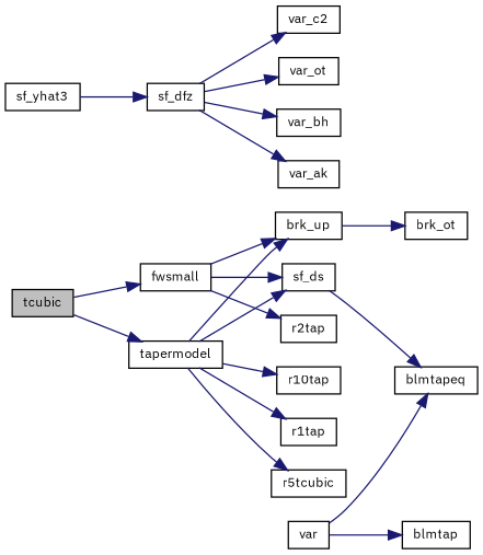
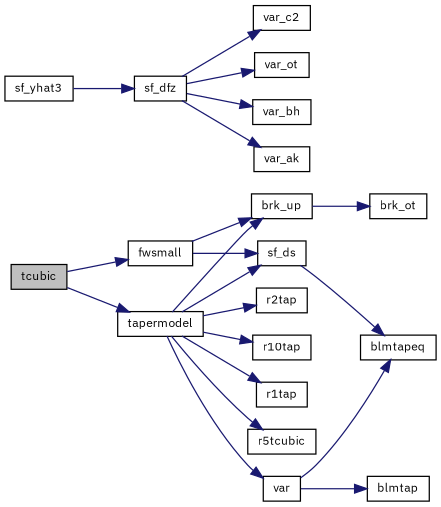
  digraph {
    fontname="IBM Plex Sans"
    rankdir=LR
    node [color=black fillcolor=white fontname="IBM Plex Sans" fontsize=10 shape=record style=filled]
    edge [color=midnightblue fontname="IBM Plex Sans" fontsize=10 labelfontname=Helvetica labelfontsize=10 style=solid]
    n1 [fillcolor=grey75 fontcolor=black height=0.2 label=tcubic width=0.4]
    n2 [height=0.2 label=fwsmall width=0.4]
    n3 [height=0.2 label=tapermodel width=0.4]
    n4 [height=0.2 label=sf_ds width=0.4]
    n5 [height=0.2 label=brk_up width=0.4]
    n6 [height=0.2 label=r2tap width=0.4]
    n7 [height=0.2 label=r5tcubic width=0.4]
    n8 [height=0.2 label=r10tap width=0.4]
    n9 [height=0.2 label=r1tap width=0.4]
    n10 [height=0.2 label=var width=0.4]
    n11 [height=0.2 label=blmtapeq width=0.4]
    n12 [height=0.2 label=brk_ot width=0.4]
    n13 [height=0.2 label=sf_yhat3 width=0.4]
    n14 [height=0.2 label=sf_dfz width=0.4]
    n15 [height=0.2 label=var_c2 width=0.4]
    n16 [height=0.2 label=var_ot width=0.4]
    n17 [height=0.2 label=var_bh width=0.4]
    n18 [height=0.2 label=var_ak width=0.4]
    n19 [height=0.2 label=blmtap width=0.4]
    n1 -> n2
    n1 -> n3
    n2 -> n4
    n2 -> n5
    n3 -> n4
    n3 -> n5
-   n2 -> n6
+   n3 -> n6
    n3 -> n7
    n3 -> n8
    n3 -> n9
+   n3 -> n10
    n4 -> n11
    n5 -> n12
    n10 -> n11
    n10 -> n19
    n13 -> n14
    n14 -> n15
    n14 -> n16
    n14 -> n17
    n14 -> n18
  }
